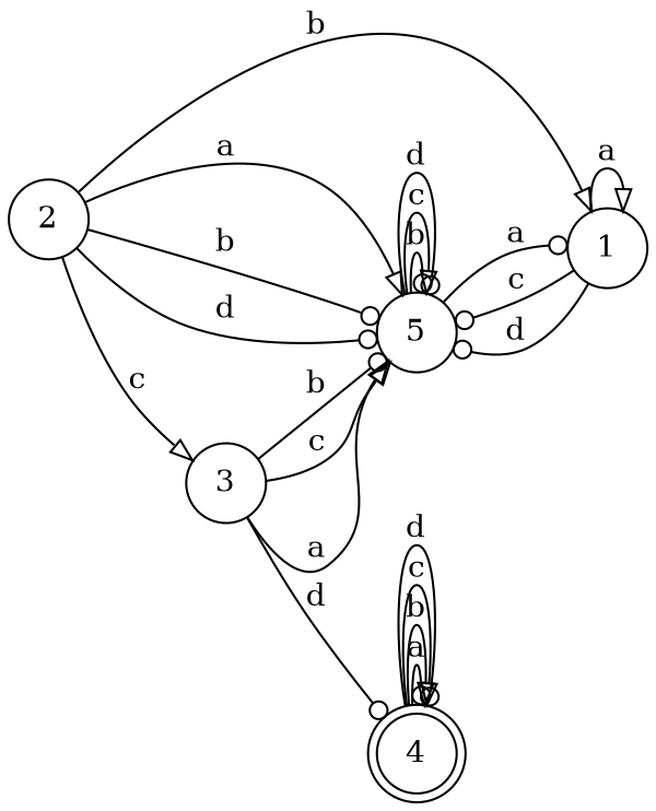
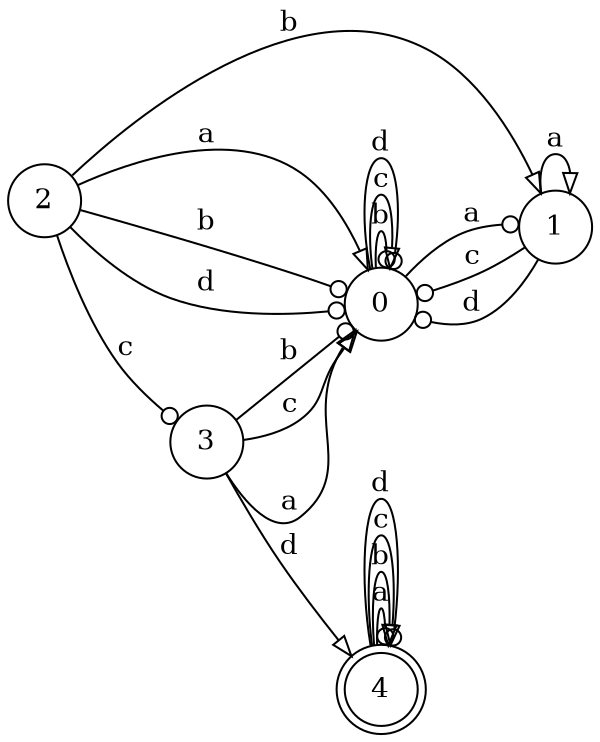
  digraph {
    rankdir=LR
    node [shape=circle]
    edge [arrowhead=odot weigth=0.6]
    4 [shape=doublecircle]
-   0 [label=5]
+   0
    1
    2
    3
    4 -> 4 [label=a]
    4 -> 4 [arrowhead=onormal label=b]
    4 -> 4 [arrowhead=onormal label=c]
    4 -> 4 [label=d]
    0 -> 0 [label=b]
    0 -> 0 [arrowhead=onormal label=c]
    0 -> 0 [label=d]
    0 -> 1 [label=a]
    1 -> 0 [label=c]
    1 -> 0 [label=d]
    1 -> 1 [arrowhead=onormal label=a]
    2 -> 0 [arrowhead=onormal label=a]
    2 -> 0 [label=b]
    2 -> 0 [label=d]
    2 -> 1 [arrowhead=onormal label=b]
-   2 -> 3 [arrowhead=onormal label=c]
-   3 -> 4 [label=d]
+   2 -> 3 [label=c]
+   3 -> 4 [arrowhead=onormal label=d]
    3 -> 0 [arrowhead=onormal label=a]
    3 -> 0 [label=b]
    3 -> 0 [arrowhead=onormal label=c]
  }
